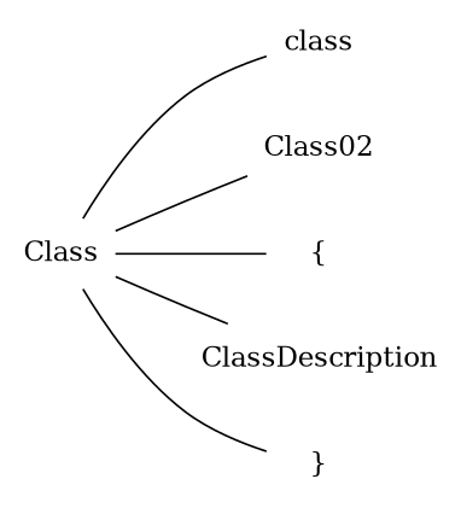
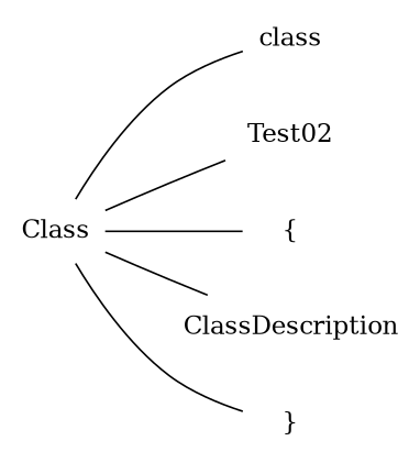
  digraph {
    rankdir=LR
    node [shape=none]
    edge [arrowhead=none]
    n1 [label=Class]
    n2 [label=class]
-   n3 [label=Class02]
+   n3 [label=Test02]
    n4 [label="{"]
    n5 [label=ClassDescription]
    n6 [label="}"]
    n1 -> n2
    n1 -> n3
    n1 -> n4
    n1 -> n5
    n1 -> n6
  }
